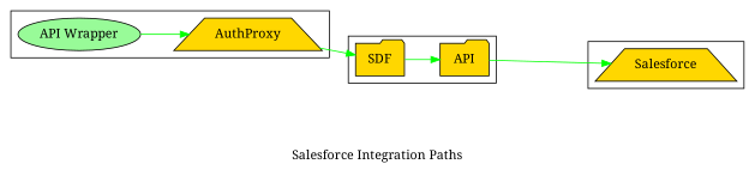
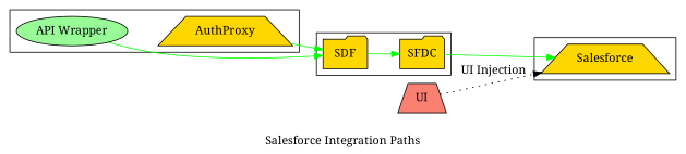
  strict digraph {
    fontname="Noto Serif"
    label="Salesforce Integration Paths"
    rankdir=LR
    node [fillcolor=gold fontname="Noto Serif" shape=trapezium style=filled]
    edge [color=green fontname="Noto Serif"]
    "API Wrapper" [fillcolor=palegreen shape=ellipse]
    AuthProxy
    Salesforce
    SDF [shape=folder]
-   SFDC [shape=folder label=API]
+   SFDC [shape=folder]
+   UI [fillcolor=salmon]
    subgraph cluster_1 {
      label=""
      "API Wrapper"
      AuthProxy
    }
    subgraph cluster_2 {
      label=""
      Salesforce
    }
    subgraph cluster_3 {
      label=""
      SDF
      SFDC
    }
-   "API Wrapper" -> AuthProxy
+   "API Wrapper" -> SDF
    AuthProxy -> SDF
    SDF -> SFDC
    SFDC -> Salesforce
+   UI -> Salesforce [color=black label="UI Injection" style=dotted]
  }
